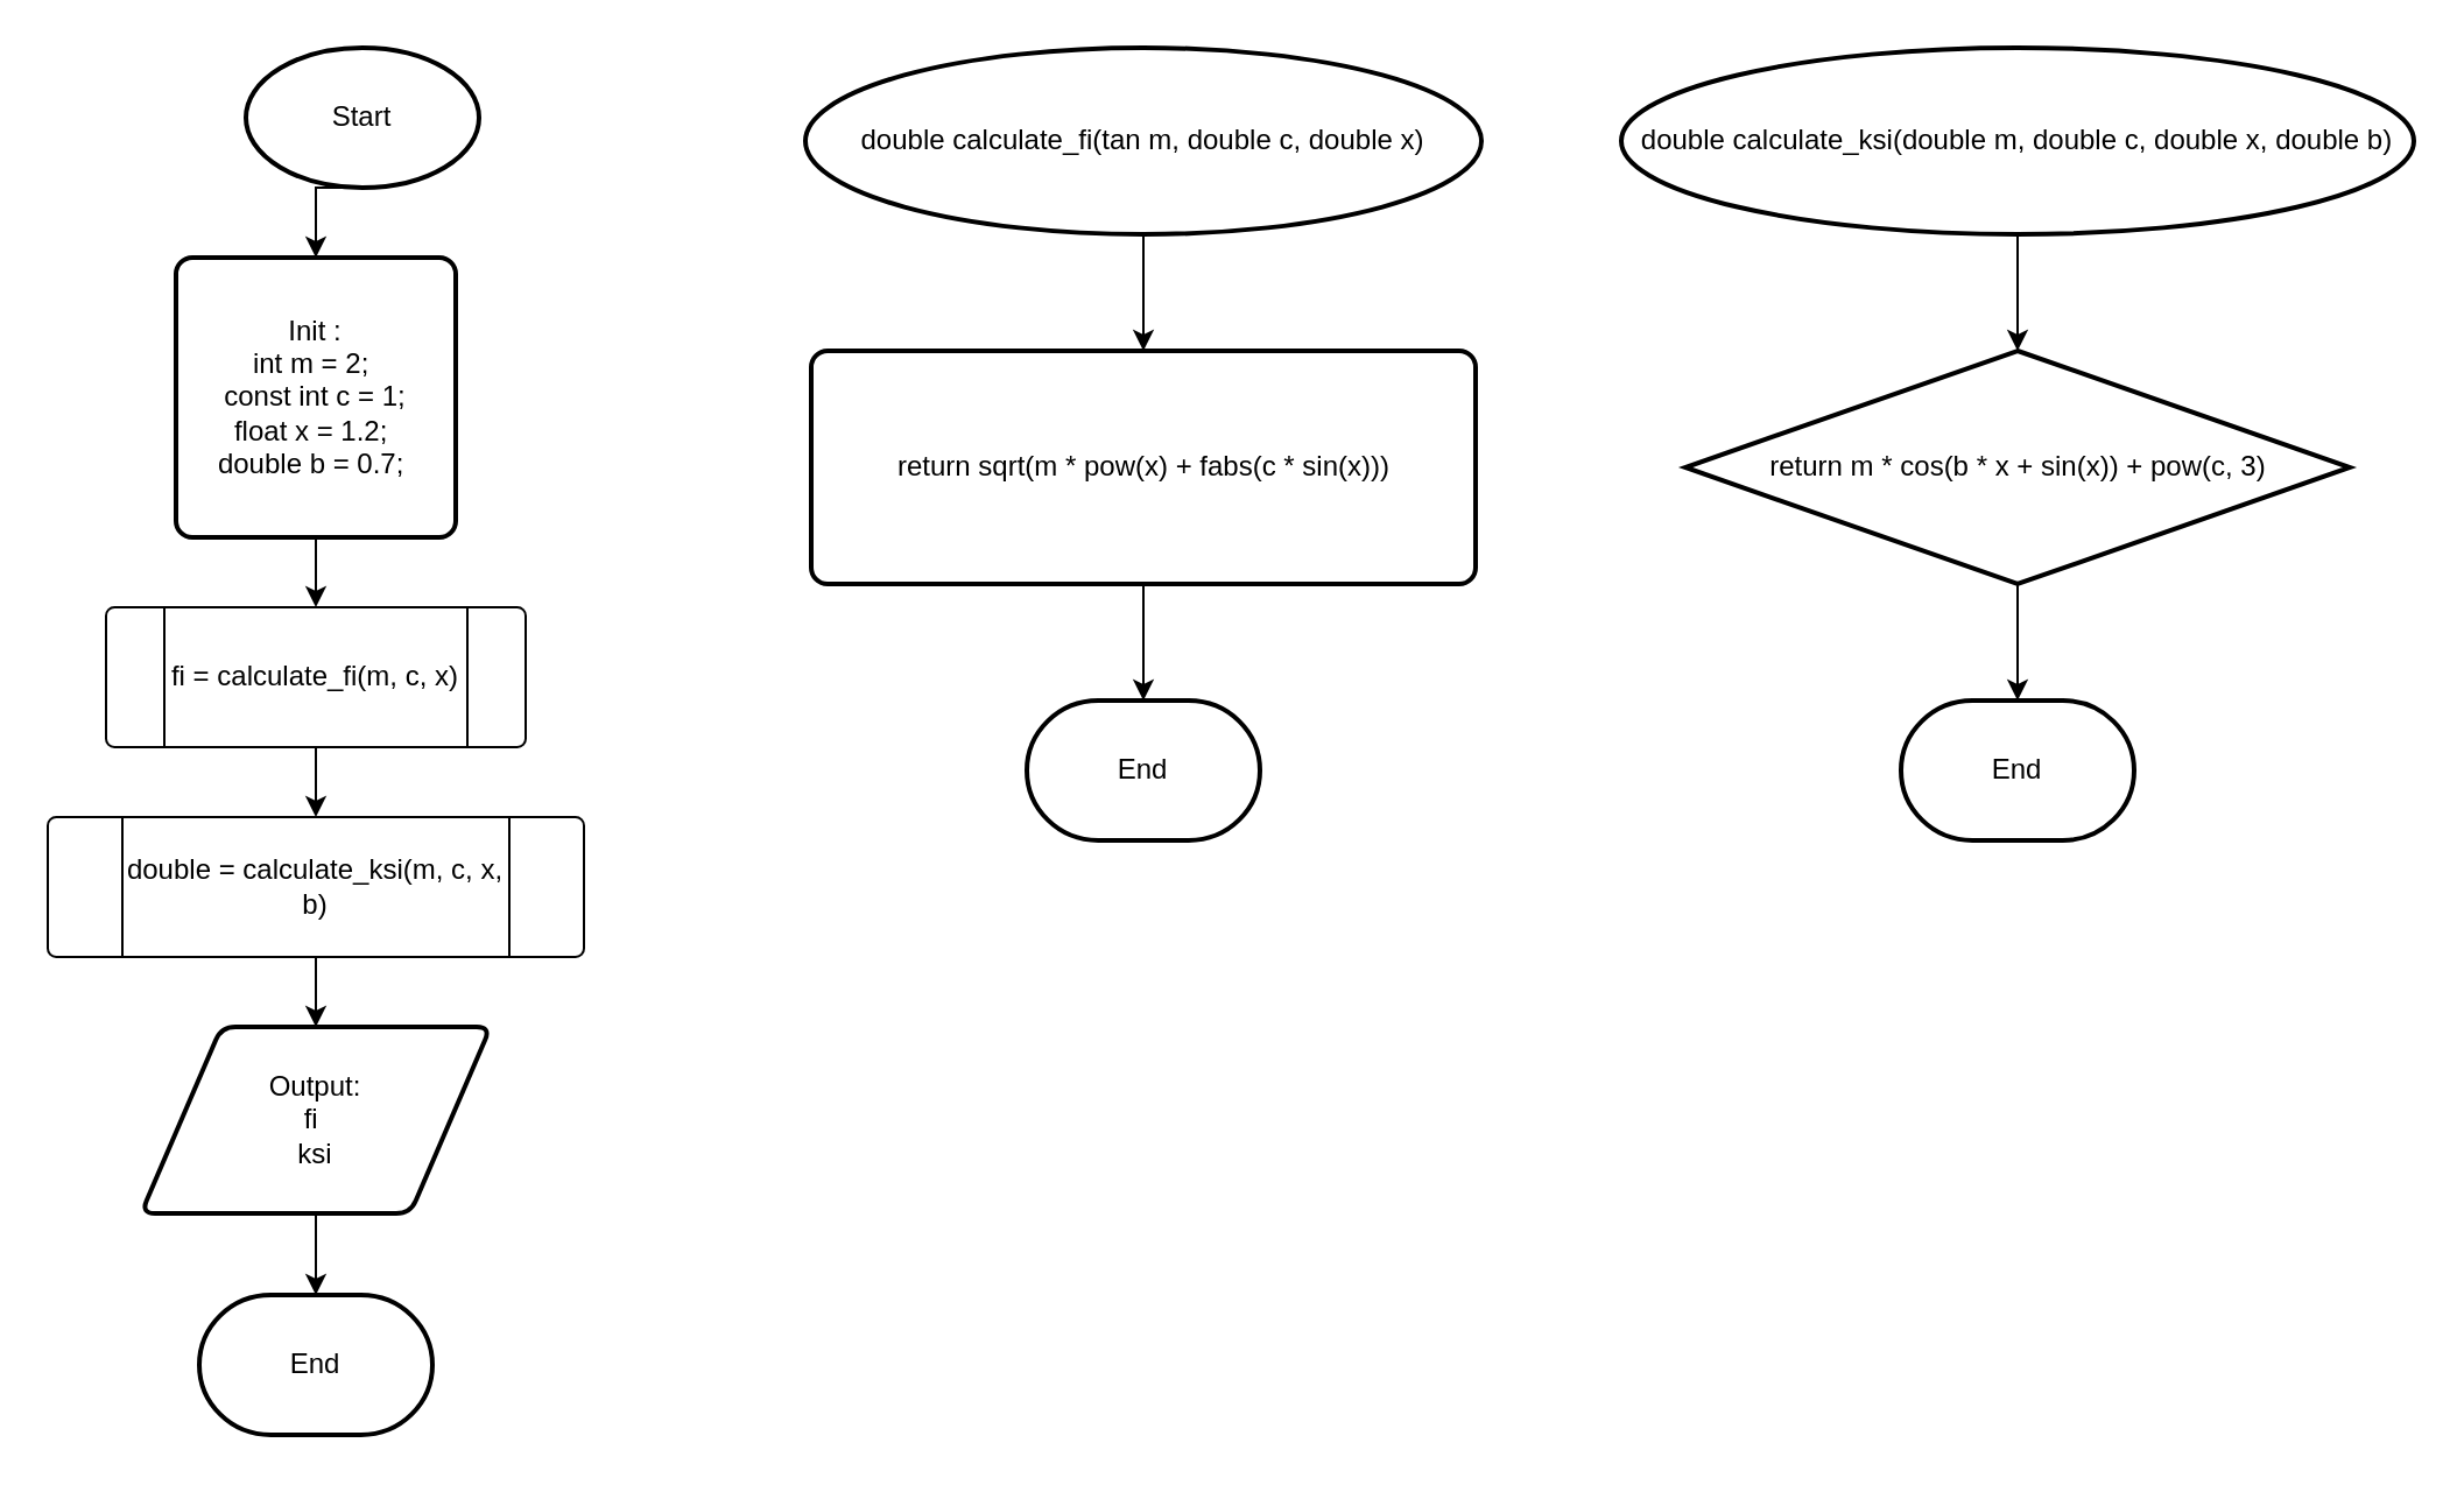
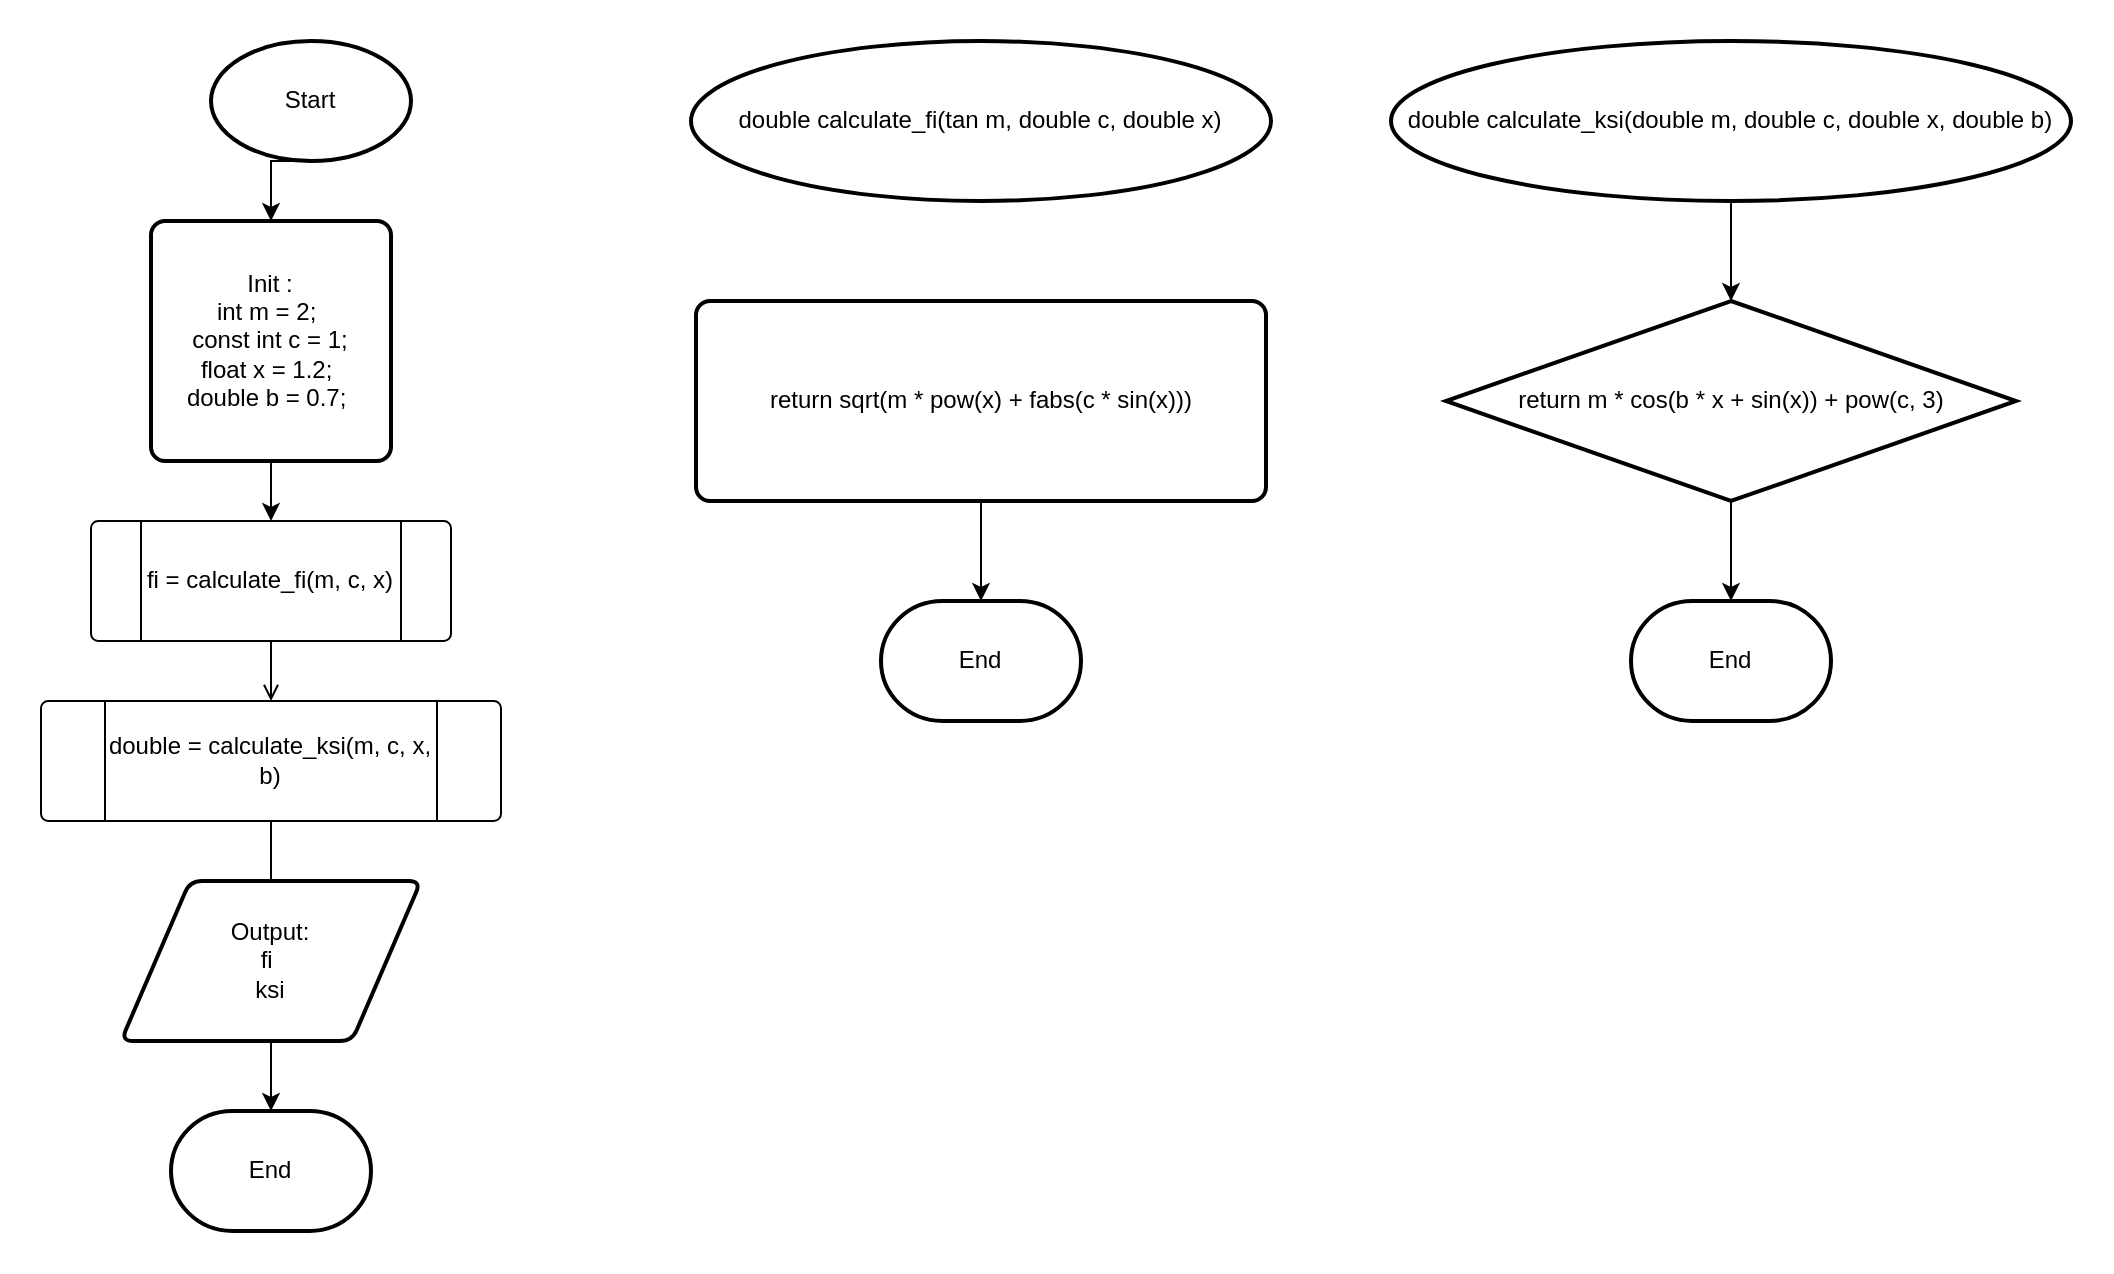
  <mxCell id="0" />
  <mxCell id="1" parent="0" />
  <mxCell id="2" style="edgeStyle=orthogonalEdgeStyle;rounded=0;orthogonalLoop=1;jettySize=auto;html=1;exitX=0.5;exitY=1;exitDx=0;exitDy=0;exitPerimeter=0;entryX=0.5;entryY=0;entryDx=0;entryDy=0;" edge="1" parent="1" source="3" target="5"><mxGeometry relative="1" as="geometry" /></mxCell>
  <mxCell id="3" value="Start" style="strokeWidth=2;html=1;shape=mxgraph.flowchart.start_1;whiteSpace=wrap;" vertex="1" parent="1"><mxGeometry x="105" y="20" width="100" height="60" as="geometry" /></mxCell>
  <mxCell id="4" style="edgeStyle=orthogonalEdgeStyle;rounded=0;orthogonalLoop=1;jettySize=auto;html=1;exitX=0.5;exitY=1;exitDx=0;exitDy=0;entryX=0.5;entryY=0;entryDx=0;entryDy=0;" edge="1" parent="1" source="5" target="7"><mxGeometry relative="1" as="geometry" /></mxCell>
  <mxCell id="5" value="&lt;div&gt;Init :&lt;br&gt;int m = 2;&amp;nbsp;&lt;/div&gt;&lt;div&gt;const int c = 1;&lt;/div&gt;&lt;div&gt;float x = 1.2;&amp;nbsp;&lt;/div&gt;&lt;div&gt;double b = 0.7;&amp;nbsp;&lt;/div&gt;" style="rounded=1;whiteSpace=wrap;html=1;absoluteArcSize=1;arcSize=14;strokeWidth=2;" vertex="1" parent="1"><mxGeometry x="75" y="110" width="120" height="120" as="geometry" /></mxCell>
- <mxCell id="6" style="edgeStyle=orthogonalEdgeStyle;rounded=0;orthogonalLoop=1;jettySize=auto;html=1;exitX=0.5;exitY=1;exitDx=0;exitDy=0;entryX=0.5;entryY=0;entryDx=0;entryDy=0;" edge="1" parent="1" source="7" target="9"><mxGeometry relative="1" as="geometry" /></mxCell>
+ <mxCell id="6" style="edgeStyle=orthogonalEdgeStyle;rounded=0;orthogonalLoop=1;jettySize=auto;html=1;exitX=0.5;exitY=1;exitDx=0;exitDy=0;entryX=0.5;entryY=0;entryDx=0;entryDy=0;endArrow=open;" edge="1" parent="1" source="7" target="9"><mxGeometry relative="1" as="geometry" /></mxCell>
  <mxCell id="7" value="fi = calculate_fi(m, c, x)" style="verticalLabelPosition=middle;verticalAlign=middle;html=1;shape=process;whiteSpace=wrap;rounded=1;size=0.14;arcSize=6;labelPosition=center;align=center;" vertex="1" parent="1"><mxGeometry x="45" y="260" width="180" height="60" as="geometry" /></mxCell>
- <mxCell id="8" style="edgeStyle=orthogonalEdgeStyle;rounded=0;orthogonalLoop=1;jettySize=auto;html=1;exitX=0.5;exitY=1;exitDx=0;exitDy=0;entryX=0.5;entryY=0;entryDx=0;entryDy=0;" edge="1" parent="1" source="9" target="10"><mxGeometry relative="1" as="geometry" /></mxCell>
+ <mxCell id="8" style="edgeStyle=orthogonalEdgeStyle;rounded=0;orthogonalLoop=1;jettySize=auto;html=1;exitX=0.5;exitY=1;exitDx=0;exitDy=0;entryX=0.5;entryY=0;entryDx=0;entryDy=0;endArrow=none;" edge="1" parent="1" source="9" target="10"><mxGeometry relative="1" as="geometry" /></mxCell>
  <mxCell id="9" value="double = calculate_ksi(m, c, x, b)" style="verticalLabelPosition=middle;verticalAlign=middle;html=1;shape=process;whiteSpace=wrap;rounded=1;size=0.14;arcSize=6;labelPosition=center;align=center;" vertex="1" parent="1"><mxGeometry x="20" y="350" width="230" height="60" as="geometry" /></mxCell>
  <mxCell id="10" value="Output:&lt;br&gt;&lt;div&gt;fi&amp;nbsp;&lt;/div&gt;&lt;div&gt;ksi&lt;/div&gt;" style="shape=parallelogram;html=1;strokeWidth=2;perimeter=parallelogramPerimeter;whiteSpace=wrap;rounded=1;arcSize=12;size=0.23;" vertex="1" parent="1"><mxGeometry x="60" y="440" width="150" height="80" as="geometry" /></mxCell>
- <mxCell id="11" style="edgeStyle=orthogonalEdgeStyle;rounded=0;orthogonalLoop=1;jettySize=auto;html=1;exitX=0.5;exitY=1;exitDx=0;exitDy=0;exitPerimeter=0;entryX=0.5;entryY=0;entryDx=0;entryDy=0;" edge="1" parent="1" source="12" target="15"><mxGeometry relative="1" as="geometry" /></mxCell>
  <mxCell id="12" value="double calculate_fi(tan m, double c, double x)" style="strokeWidth=2;html=1;shape=mxgraph.flowchart.start_1;whiteSpace=wrap;" vertex="1" parent="1"><mxGeometry x="345" y="20" width="290" height="80" as="geometry" /></mxCell>
  <mxCell id="13" value="End" style="strokeWidth=2;html=1;shape=mxgraph.flowchart.terminator;whiteSpace=wrap;" vertex="1" parent="1"><mxGeometry x="85" y="555" width="100" height="60" as="geometry" /></mxCell>
  <mxCell id="14" style="edgeStyle=orthogonalEdgeStyle;rounded=0;orthogonalLoop=1;jettySize=auto;html=1;exitX=0.5;exitY=1;exitDx=0;exitDy=0;entryX=0.5;entryY=0;entryDx=0;entryDy=0;entryPerimeter=0;" edge="1" parent="1" source="10" target="13"><mxGeometry relative="1" as="geometry" /></mxCell>
  <mxCell id="15" value="return sqrt(m * pow(x) + fabs(c * sin(x)))" style="rounded=1;whiteSpace=wrap;html=1;absoluteArcSize=1;arcSize=14;strokeWidth=2;" vertex="1" parent="1"><mxGeometry x="347.5" y="150" width="285" height="100" as="geometry" /></mxCell>
  <mxCell id="16" value="End" style="strokeWidth=2;html=1;shape=mxgraph.flowchart.terminator;whiteSpace=wrap;" vertex="1" parent="1"><mxGeometry x="440" y="300" width="100" height="60" as="geometry" /></mxCell>
  <mxCell id="17" style="edgeStyle=orthogonalEdgeStyle;rounded=0;orthogonalLoop=1;jettySize=auto;html=1;exitX=0.5;exitY=1;exitDx=0;exitDy=0;entryX=0.5;entryY=0;entryDx=0;entryDy=0;entryPerimeter=0;" edge="1" parent="1" source="15" target="16"><mxGeometry relative="1" as="geometry" /></mxCell>
  <mxCell id="18" style="edgeStyle=orthogonalEdgeStyle;rounded=0;orthogonalLoop=1;jettySize=auto;html=1;exitX=0.5;exitY=1;exitDx=0;exitDy=0;exitPerimeter=0;entryX=0.5;entryY=0;entryDx=0;entryDy=0;" edge="1" parent="1" source="19" target="20"><mxGeometry relative="1" as="geometry" /></mxCell>
  <mxCell id="19" value="double calculate_ksi(double m, double c, double x, double b)" style="strokeWidth=2;html=1;shape=mxgraph.flowchart.start_1;whiteSpace=wrap;" vertex="1" parent="1"><mxGeometry x="695" y="20" width="340" height="80" as="geometry" /></mxCell>
  <mxCell id="20" value="return m * cos(b * x + sin(x)) + pow(c, 3)" style="rhombus;whiteSpace=wrap;html=1;absoluteArcSize=1;arcSize=14;strokeWidth=2;" vertex="1" parent="1"><mxGeometry x="722.5" y="150" width="285" height="100" as="geometry" /></mxCell>
  <mxCell id="21" value="End" style="strokeWidth=2;html=1;shape=mxgraph.flowchart.terminator;whiteSpace=wrap;" vertex="1" parent="1"><mxGeometry x="815" y="300" width="100" height="60" as="geometry" /></mxCell>
  <mxCell id="22" style="edgeStyle=orthogonalEdgeStyle;rounded=0;orthogonalLoop=1;jettySize=auto;html=1;exitX=0.5;exitY=1;exitDx=0;exitDy=0;entryX=0.5;entryY=0;entryDx=0;entryDy=0;entryPerimeter=0;" edge="1" parent="1" source="20" target="21"><mxGeometry relative="1" as="geometry" /></mxCell>
